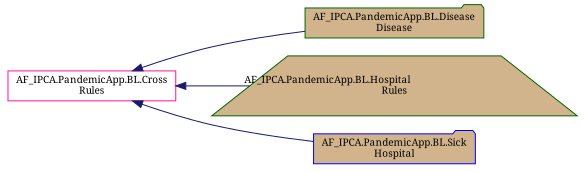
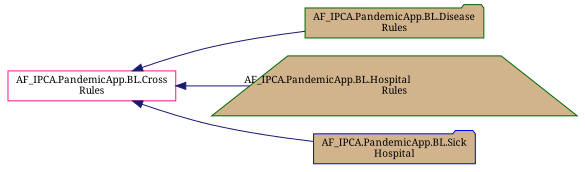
  digraph {
    fontname="Noto Serif"
    rankdir=LR
    node [color=darkgreen fillcolor=tan fontname="Noto Serif" fontsize=10 shape=folder style=filled]
    edge [color=midnightblue dir=back fontname="Noto Serif" fontsize=10 labelfontname=Helvetica labelfontsize=10 style=solid]
    n1 [color=deeppink fillcolor=white height=0.2 label="AF_IPCA.PandemicApp.BL.Cross\lRules" shape=box width=0.4]
-   n2 [height=0.2 label="AF_IPCA.PandemicApp.BL.Disease\lDisease" width=0.4]
+   n2 [height=0.2 label="AF_IPCA.PandemicApp.BL.Disease\lRules" width=0.4]
    n3 [height=0.2 label="AF_IPCA.PandemicApp.BL.Hospital\lRules" shape=trapezium width=0.4]
    n4 [color=blue height=0.2 label="AF_IPCA.PandemicApp.BL.Sick\lHospital" width=0.4]
    n1 -> n2
    n1 -> n3
    n1 -> n4
  }
